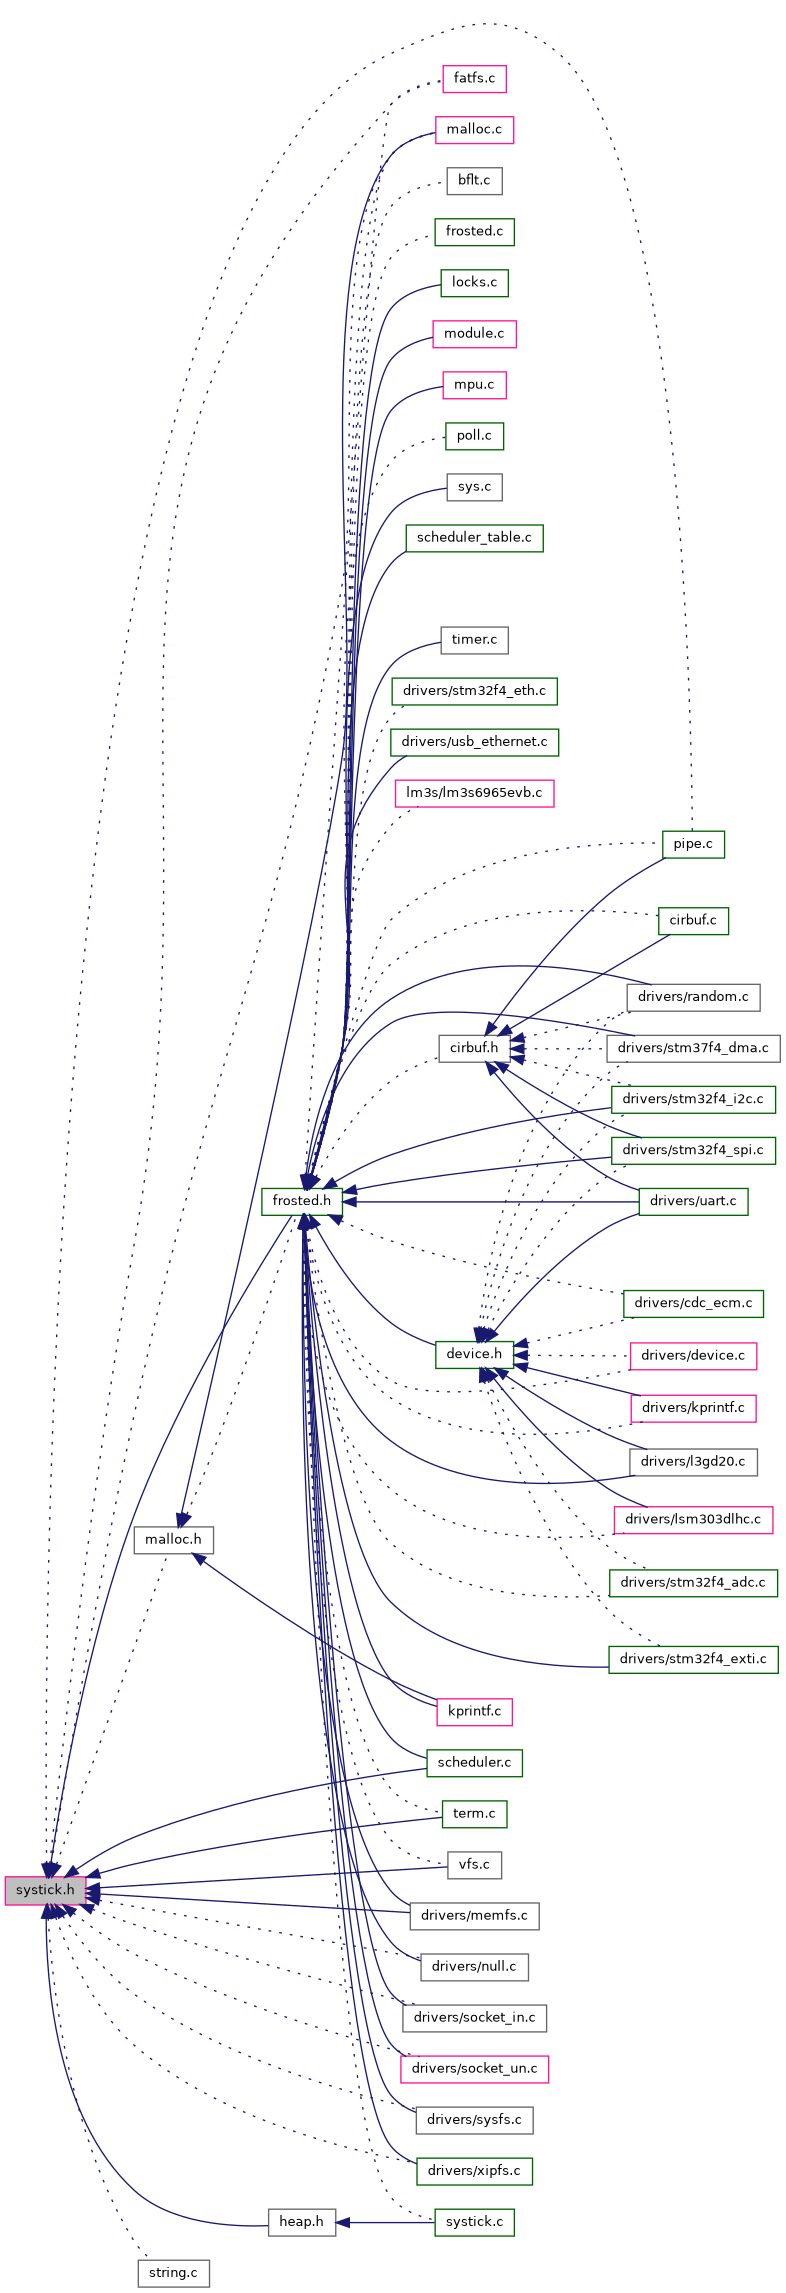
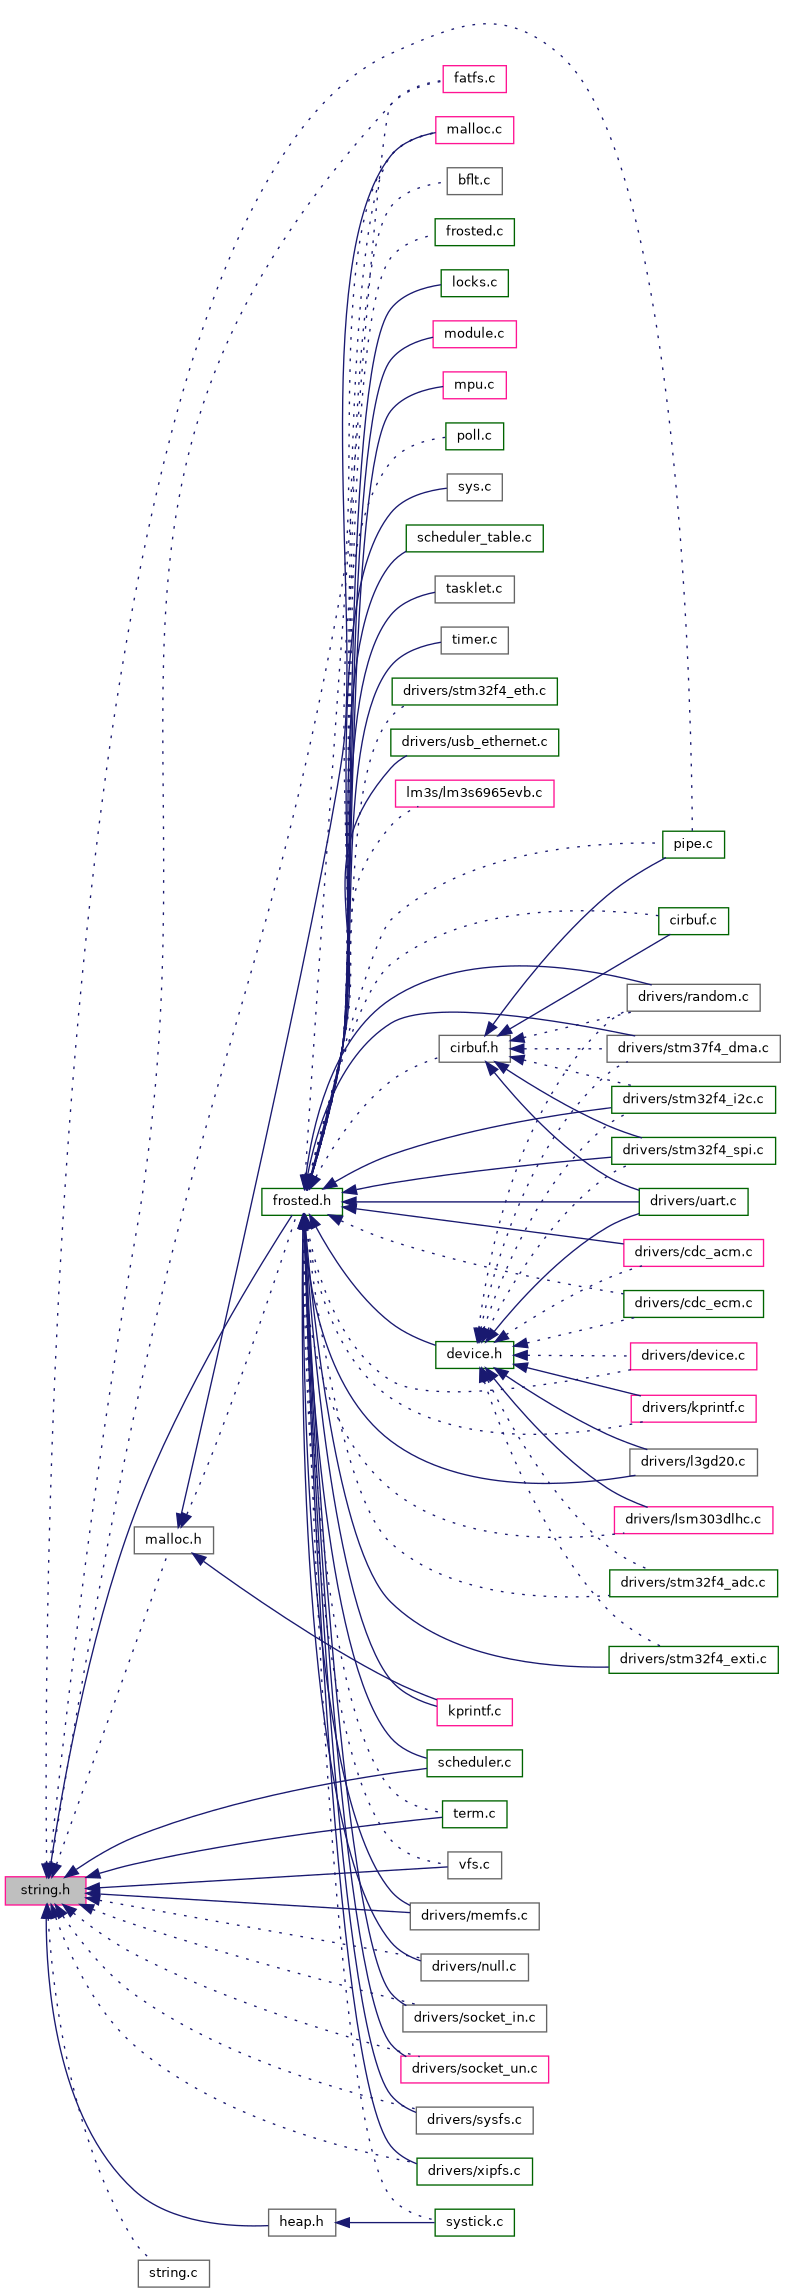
  digraph {
    rankdir=LR
    node [color=darkgreen fillcolor=white fontname=Helvetica fontsize=10 shape=record style=filled]
    edge [color=midnightblue dir=back fontname=Helvetica fontsize=10 labelfontname=Helvetica labelfontsize=10 style=solid]
-   n1 [color=deeppink fillcolor=grey75 fontcolor=black height=0.2 label="systick.h" width=0.4]
+   n1 [color=deeppink fillcolor=grey75 fontcolor=black height=0.2 label="string.h" width=0.4]
    n2 [color=gray40 height=0.2 label="malloc.h" width=0.4]
    n3 [height=0.2 label="frosted.h" width=0.4]
    n4 [height=0.2 label="pipe.c" width=0.4]
    n5 [color=deeppink height=0.2 label="fatfs.c" width=0.4]
    n6 [color=deeppink height=0.2 label="malloc.c" width=0.4]
    n7 [height=0.2 label="scheduler.c" width=0.4]
    n8 [height=0.2 label="term.c" width=0.4]
    n9 [color=gray40 height=0.2 label="vfs.c" width=0.4]
    n10 [color=gray40 height=0.2 label="drivers/memfs.c" width=0.4]
    n11 [color=gray40 height=0.2 label="drivers/null.c" width=0.4]
    n12 [color=gray40 height=0.2 label="drivers/socket_in.c" width=0.4]
    n13 [color=deeppink height=0.2 label="drivers/socket_un.c" width=0.4]
    n14 [color=gray40 height=0.2 label="drivers/sysfs.c" width=0.4]
    n15 [height=0.2 label="drivers/xipfs.c" width=0.4]
    n16 [color=gray40 height=0.2 label="heap.h" width=0.4]
    n17 [color=gray40 height=0.2 label="string.c" width=0.4]
    n18 [color=deeppink height=0.2 label="kprintf.c" width=0.4]
    n19 [color=gray40 height=0.2 label="bflt.c" width=0.4]
    n20 [height=0.2 label="cirbuf.c" width=0.4]
    n21 [color=gray40 height=0.2 label="cirbuf.h" width=0.4]
    n22 [color=gray40 height=0.2 label="drivers/random.c" width=0.4]
    n23 [color=gray40 height=0.2 label="drivers/stm37f4_dma.c" width=0.4]
    n24 [height=0.2 label="drivers/stm32f4_i2c.c" width=0.4]
    n25 [height=0.2 label="drivers/stm32f4_spi.c" width=0.4]
    n26 [height=0.2 label="drivers/uart.c" width=0.4]
    n27 [height=0.2 label="device.h" width=0.4]
+   n28 [color=deeppink height=0.2 label="drivers/cdc_acm.c" width=0.4]
    n29 [height=0.2 label="drivers/cdc_ecm.c" width=0.4]
    n30 [color=deeppink height=0.2 label="drivers/device.c" width=0.4]
    n31 [color=deeppink height=0.2 label="drivers/kprintf.c" width=0.4]
    n32 [color=gray40 height=0.2 label="drivers/l3gd20.c" width=0.4]
    n33 [color=deeppink height=0.2 label="drivers/lsm303dlhc.c" width=0.4]
    n34 [height=0.2 label="drivers/stm32f4_adc.c" width=0.4]
    n35 [height=0.2 label="drivers/stm32f4_exti.c" width=0.4]
    n36 [height=0.2 label="frosted.c" width=0.4]
    n37 [height=0.2 label="locks.c" width=0.4]
    n38 [color=deeppink height=0.2 label="module.c" width=0.4]
    n39 [color=deeppink height=0.2 label="mpu.c" width=0.4]
    n40 [height=0.2 label="poll.c" width=0.4]
    n41 [color=gray40 height=0.2 label="sys.c" width=0.4]
    n42 [height=0.2 label="scheduler_table.c" width=0.4]
    n43 [height=0.2 label="systick.c" width=0.4]
+   n44 [color=gray40 height=0.2 label="tasklet.c" width=0.4]
    n45 [color=gray40 height=0.2 label="timer.c" width=0.4]
    n46 [height=0.2 label="drivers/stm32f4_eth.c" width=0.4]
    n47 [height=0.2 label="drivers/usb_ethernet.c" width=0.4]
    n48 [color=deeppink height=0.2 label="lm3s/lm3s6965evb.c" width=0.4]
    n1 -> n2 [style=dotted]
    n1 -> n3
    n1 -> n4 [style=dotted]
    n1 -> n5 [style=dotted]
    n1 -> n6 [style=dotted]
    n1 -> n7
    n1 -> n8
    n1 -> n9
    n1 -> n10
    n1 -> n11 [style=dotted]
    n1 -> n12 [style=dotted]
    n1 -> n13 [style=dotted]
    n1 -> n14 [style=dotted]
    n1 -> n15 [style=dotted]
    n1 -> n16
    n1 -> n17 [style=dotted]
    n2 -> n3 [style=dotted]
    n2 -> n6
    n2 -> n18
    n3 -> n4 [style=dotted]
    n3 -> n5 [style=dotted]
    n3 -> n6 [style=dotted]
    n3 -> n7
    n3 -> n8 [style=dotted]
    n3 -> n9 [style=dotted]
    n3 -> n10
    n3 -> n11
    n3 -> n12
    n3 -> n13
    n3 -> n14
    n3 -> n15
    n3 -> n18
    n3 -> n19 [style=dotted]
    n3 -> n20 [style=dotted]
    n3 -> n21 [style=dotted]
    n3 -> n22
    n3 -> n23
    n3 -> n24
    n3 -> n25
    n3 -> n26
    n3 -> n27
+   n3 -> n28
    n3 -> n29 [style=dotted]
    n3 -> n30 [style=dotted]
    n3 -> n31 [style=dotted]
    n3 -> n32
    n3 -> n33 [style=dotted]
    n3 -> n34 [style=dotted]
    n3 -> n35
    n3 -> n36 [style=dotted]
    n3 -> n37
    n3 -> n38
    n3 -> n39
    n3 -> n40 [style=dotted]
    n3 -> n41
    n3 -> n42
    n3 -> n43 [style=dotted]
+   n3 -> n44
    n3 -> n45
    n3 -> n46 [style=dotted]
    n3 -> n47
    n3 -> n48 [style=dotted]
    n16 -> n43
    n21 -> n4
    n21 -> n20
    n21 -> n22 [style=dotted]
    n21 -> n23 [style=dotted]
    n21 -> n24 [style=dotted]
    n21 -> n25
    n21 -> n26
    n27 -> n22 [style=dotted]
    n27 -> n23 [style=dotted]
    n27 -> n24 [style=dotted]
    n27 -> n25 [style=dotted]
    n27 -> n26
+   n27 -> n28 [style=dotted]
    n27 -> n29 [style=dotted]
    n27 -> n30 [style=dotted]
    n27 -> n31
    n27 -> n32
    n27 -> n33
    n27 -> n34 [style=dotted]
    n27 -> n35 [style=dotted]
  }
